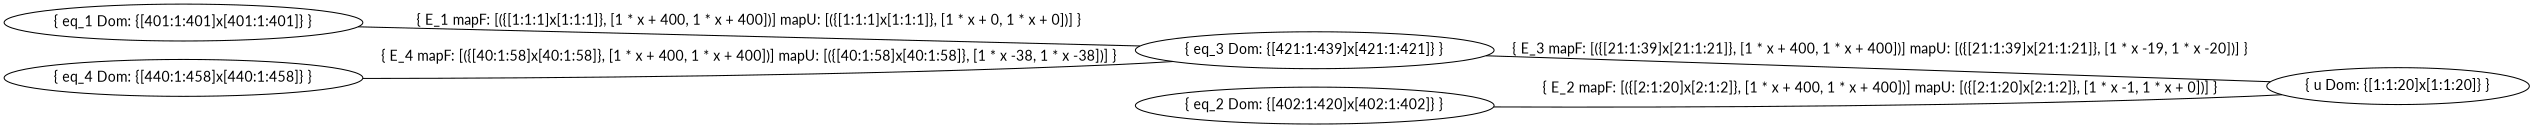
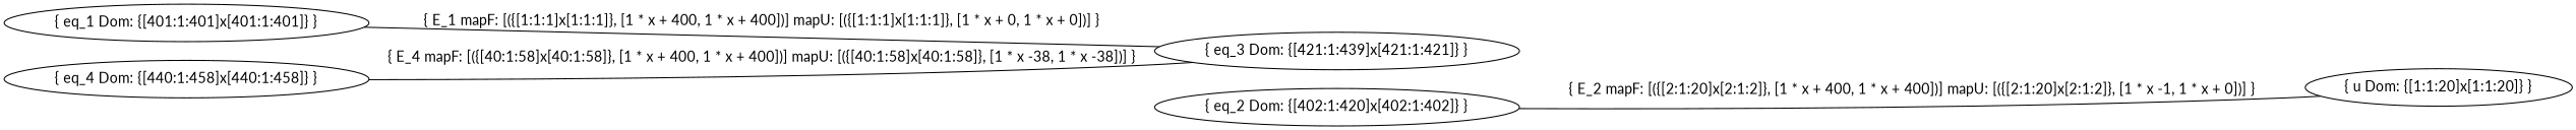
  digraph {
    fontname=Lato
    rankdir=LR
    node [fontname=Lato shape=ellipse]
    edge [arrowhead=none fontname=Lato]
    n1 [label="{ u Dom: {[1:1:20]x[1:1:20]} }"]
    n2 [label="{ eq_1 Dom: {[401:1:401]x[401:1:401]} }"]
    n3 [label="{ eq_3 Dom: {[421:1:439]x[421:1:421]} }"]
    n4 [label="{ eq_2 Dom: {[402:1:420]x[402:1:402]} }"]
    n5 [label="{ eq_4 Dom: {[440:1:458]x[440:1:458]} }"]
    n2 -> n3 [label="{ E_1 mapF: [({[1:1:1]x[1:1:1]}, [1 * x + 400, 1 * x + 400])] mapU: [({[1:1:1]x[1:1:1]}, [1 * x + 0, 1 * x + 0])] }"]
-   n3 -> n1 [label="{ E_3 mapF: [({[21:1:39]x[21:1:21]}, [1 * x + 400, 1 * x + 400])] mapU: [({[21:1:39]x[21:1:21]}, [1 * x -19, 1 * x -20])] }"]
    n4 -> n1 [label="{ E_2 mapF: [({[2:1:20]x[2:1:2]}, [1 * x + 400, 1 * x + 400])] mapU: [({[2:1:20]x[2:1:2]}, [1 * x -1, 1 * x + 0])] }"]
    n5 -> n3 [label="{ E_4 mapF: [({[40:1:58]x[40:1:58]}, [1 * x + 400, 1 * x + 400])] mapU: [({[40:1:58]x[40:1:58]}, [1 * x -38, 1 * x -38])] }"]
  }
